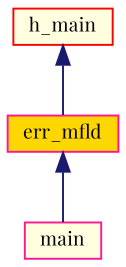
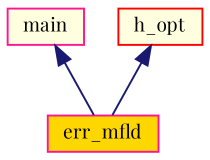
  digraph {
    fontname="Playfair Display"
    rankdir=TB
    node [color=deeppink fillcolor=lightyellow fontname="Playfair Display" fontsize=10 shape=record style=filled]
    edge [color=midnightblue dir=back fontname="Playfair Display" fontsize=10 labelfontname=FreeSans labelfontsize=10 style=solid]
    n1 [fillcolor=gold fontcolor=black height=0.2 label=err_mfld width=0.4]
    n2 [height=0.2 label=main width=0.4]
-   n3 [color=red height=0.2 label=h_main width=0.4]
-   n1 -> n2
+   n3 [color=red height=0.2 label=h_opt width=0.4]
+   n2 -> n1
    n3 -> n1
  }
